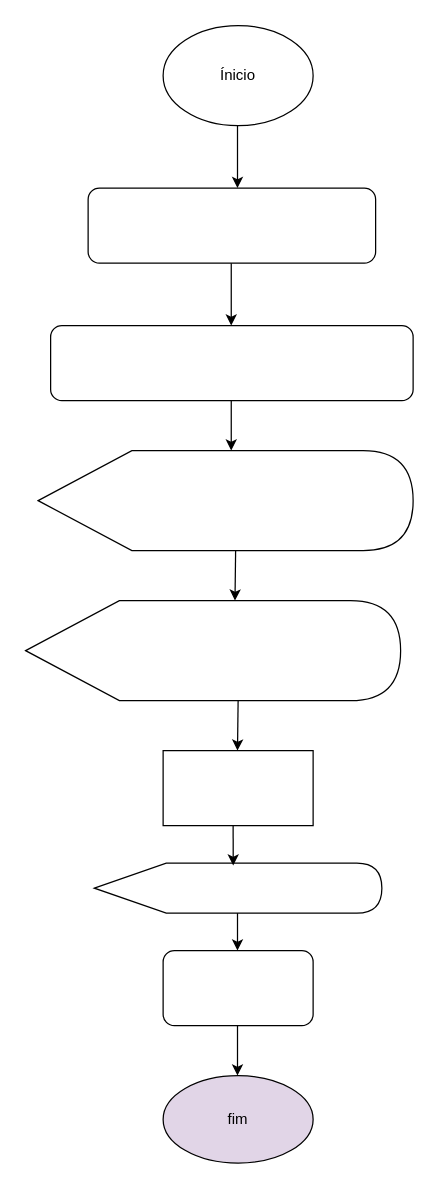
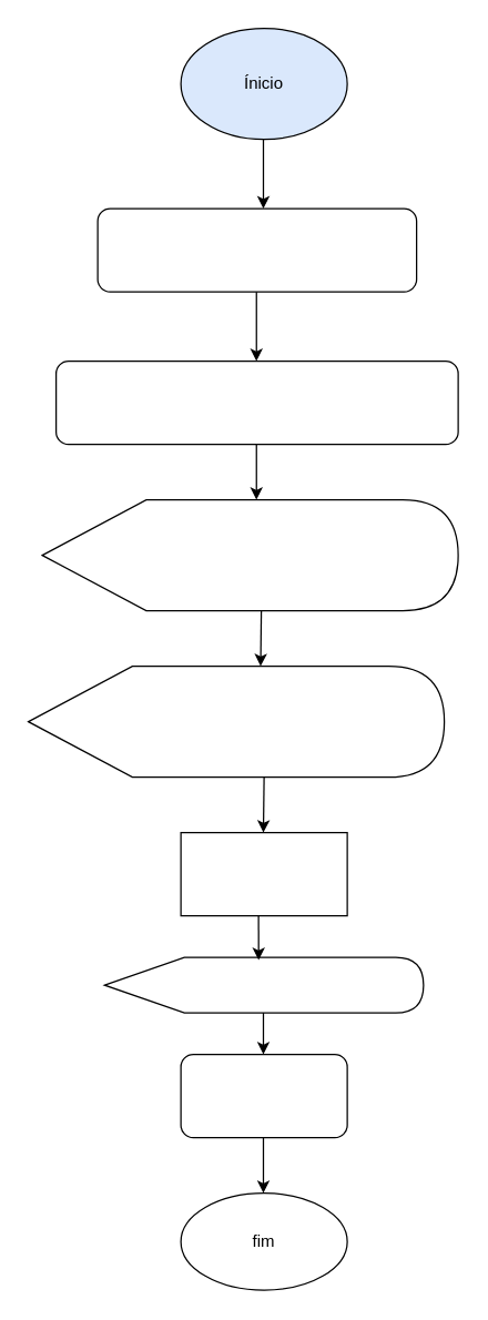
  <mxCell id="0" />
  <mxCell id="1" parent="0" />
  <mxCell id="2" value="" style="rounded=1;whiteSpace=wrap;html=1;fontSize=12;glass=0;strokeWidth=1;shadow=0;" parent="1" vertex="1"><mxGeometry x="70" y="150" width="230" height="60" as="geometry" /></mxCell>
  <mxCell id="3" value="" style="rounded=1;whiteSpace=wrap;html=1;fontSize=12;glass=0;strokeWidth=1;shadow=0;" parent="1" vertex="1"><mxGeometry x="40" y="260" width="290" height="60" as="geometry" /></mxCell>
- <mxCell id="4" value="Ínicio" style="ellipse;whiteSpace=wrap;html=1;" parent="1" vertex="1"><mxGeometry x="130" y="20" width="120" height="80" as="geometry" /></mxCell>
+ <mxCell id="4" value="Ínicio" style="ellipse;whiteSpace=wrap;html=1;fillColor=#dae8fc;" parent="1" vertex="1"><mxGeometry x="130" y="20" width="120" height="80" as="geometry" /></mxCell>
  <mxCell id="5" value="" style="endArrow=classic;html=1;rounded=0;" parent="1" edge="1"><mxGeometry width="50" height="50" relative="1" as="geometry"><mxPoint x="184.5" y="210" as="sourcePoint" /><mxPoint x="184.5" y="260" as="targetPoint" /></mxGeometry></mxCell>
  <mxCell id="6" value="" style="shape=display;whiteSpace=wrap;html=1;" parent="1" vertex="1"><mxGeometry x="30" y="360" width="300" height="80" as="geometry" /></mxCell>
  <mxCell id="7" value="" style="endArrow=classic;html=1;rounded=0;" parent="1" edge="1"><mxGeometry width="50" height="50" relative="1" as="geometry"><mxPoint x="184.5" y="320" as="sourcePoint" /><mxPoint x="184.5" y="360" as="targetPoint" /><Array as="points"><mxPoint x="184.5" y="350" /></Array></mxGeometry></mxCell>
  <mxCell id="8" value="" style="endArrow=classic;html=1;rounded=0;entryX=0;entryY=0;entryDx=167.5;entryDy=0;entryPerimeter=0;" parent="1" edge="1" target="16"><mxGeometry width="50" height="50" relative="1" as="geometry"><mxPoint x="188" y="440" as="sourcePoint" /><mxPoint x="185" y="490" as="targetPoint" /></mxGeometry></mxCell>
  <mxCell id="9" value="" style="rounded=0;whiteSpace=wrap;html=1;" parent="1" vertex="1"><mxGeometry x="130" y="600" width="120" height="60" as="geometry" /></mxCell>
  <mxCell id="10" value="" style="shape=display;whiteSpace=wrap;html=1;" parent="1" vertex="1"><mxGeometry x="75" y="690" width="230" height="40" as="geometry" /></mxCell>
  <mxCell id="11" value="" style="endArrow=classic;html=1;rounded=0;entryX=0.483;entryY=0.05;entryDx=0;entryDy=0;entryPerimeter=0;" parent="1" edge="1" target="10"><mxGeometry width="50" height="50" relative="1" as="geometry"><mxPoint x="186" y="660" as="sourcePoint" /><mxPoint x="185" y="680" as="targetPoint" /></mxGeometry></mxCell>
  <mxCell id="12" value="" style="rounded=1;whiteSpace=wrap;html=1;" parent="1" vertex="1"><mxGeometry x="130" y="760" width="120" height="60" as="geometry" /></mxCell>
- <mxCell id="13" value="fim" style="ellipse;whiteSpace=wrap;html=1;fillColor=#e1d5e7;" parent="1" vertex="1"><mxGeometry x="130" y="860" width="120" height="70" as="geometry" /></mxCell>
+ <mxCell id="13" value="fim" style="ellipse;whiteSpace=wrap;html=1;" parent="1" vertex="1"><mxGeometry x="130" y="860" width="120" height="70" as="geometry" /></mxCell>
  <mxCell id="14" value="" style="endArrow=classic;html=1;rounded=0;" parent="1" edge="1"><mxGeometry width="50" height="50" relative="1" as="geometry"><mxPoint x="189.5" y="820" as="sourcePoint" /><mxPoint x="189.5" y="860" as="targetPoint" /></mxGeometry></mxCell>
  <mxCell id="15" value="" style="endArrow=classic;html=1;rounded=0;" parent="1" edge="1"><mxGeometry width="50" height="50" relative="1" as="geometry"><mxPoint x="189.5" y="730" as="sourcePoint" /><mxPoint x="189.5" y="760" as="targetPoint" /><Array as="points"><mxPoint x="189.5" y="730" /><mxPoint x="189.5" y="740" /></Array></mxGeometry></mxCell>
  <mxCell id="16" value="" style="shape=display;whiteSpace=wrap;html=1;" vertex="1" parent="1"><mxGeometry x="20" y="480" width="300" height="80" as="geometry" /></mxCell>
  <mxCell id="17" value="" style="endArrow=classic;html=1;rounded=0;" edge="1" parent="1"><mxGeometry width="50" height="50" relative="1" as="geometry"><mxPoint x="190" y="560" as="sourcePoint" /><mxPoint x="189.5" y="600" as="targetPoint" /></mxGeometry></mxCell>
  <mxCell id="18" value="" style="endArrow=classic;html=1;rounded=0;" edge="1" parent="1"><mxGeometry width="50" height="50" relative="1" as="geometry"><mxPoint x="189.5" y="100" as="sourcePoint" /><mxPoint x="189.5" y="150" as="targetPoint" /></mxGeometry></mxCell>
